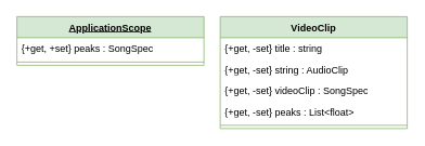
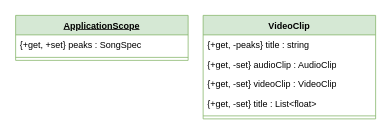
  <mxCell id="0" />
  <mxCell id="1" parent="0" />
  <mxCell id="2" value="VideoClip" style="swimlane;fontStyle=1;align=center;verticalAlign=top;childLayout=stackLayout;horizontal=1;startSize=26;horizontalStack=0;resizeParent=1;resizeParentMax=0;resizeLast=0;collapsible=1;marginBottom=0;whiteSpace=wrap;html=1;fillColor=#d5e8d4;strokeColor=#82b366;" vertex="1" parent="1"><mxGeometry x="270" y="20" width="230" height="138" as="geometry" /></mxCell>
- <mxCell id="3" value="{+get, -set} title : string" style="text;strokeColor=none;fillColor=none;align=left;verticalAlign=top;spacingLeft=4;spacingRight=4;overflow=hidden;rotatable=0;points=[[0,0.5],[1,0.5]];portConstraint=eastwest;whiteSpace=wrap;html=1;" vertex="1" parent="2"><mxGeometry y="26" width="230" height="26" as="geometry" /></mxCell>
- <mxCell id="4" value="{+get, -set} string : AudioClip" style="text;strokeColor=none;fillColor=none;align=left;verticalAlign=top;spacingLeft=4;spacingRight=4;overflow=hidden;rotatable=0;points=[[0,0.5],[1,0.5]];portConstraint=eastwest;whiteSpace=wrap;html=1;" vertex="1" parent="2"><mxGeometry y="52" width="230" height="26" as="geometry" /></mxCell>
- <mxCell id="5" value="{+get, -set} videoClip : SongSpec" style="text;strokeColor=none;fillColor=none;align=left;verticalAlign=top;spacingLeft=4;spacingRight=4;overflow=hidden;rotatable=0;points=[[0,0.5],[1,0.5]];portConstraint=eastwest;whiteSpace=wrap;html=1;" vertex="1" parent="2"><mxGeometry y="78" width="230" height="26" as="geometry" /></mxCell>
- <mxCell id="6" value="{+get, -set} peaks : List&amp;lt;float&amp;gt;" style="text;strokeColor=none;fillColor=none;align=left;verticalAlign=top;spacingLeft=4;spacingRight=4;overflow=hidden;rotatable=0;points=[[0,0.5],[1,0.5]];portConstraint=eastwest;whiteSpace=wrap;html=1;" vertex="1" parent="2"><mxGeometry y="104" width="230" height="26" as="geometry" /></mxCell>
+ <mxCell id="3" value="{+get, -peaks} title : string" style="text;strokeColor=none;fillColor=none;align=left;verticalAlign=top;spacingLeft=4;spacingRight=4;overflow=hidden;rotatable=0;points=[[0,0.5],[1,0.5]];portConstraint=eastwest;whiteSpace=wrap;html=1;" vertex="1" parent="2"><mxGeometry y="26" width="230" height="26" as="geometry" /></mxCell>
+ <mxCell id="4" value="{+get, -set} audioClip : AudioClip" style="text;strokeColor=none;fillColor=none;align=left;verticalAlign=top;spacingLeft=4;spacingRight=4;overflow=hidden;rotatable=0;points=[[0,0.5],[1,0.5]];portConstraint=eastwest;whiteSpace=wrap;html=1;" vertex="1" parent="2"><mxGeometry y="52" width="230" height="26" as="geometry" /></mxCell>
+ <mxCell id="5" value="{+get, -set} videoClip : VideoClip" style="text;strokeColor=none;fillColor=none;align=left;verticalAlign=top;spacingLeft=4;spacingRight=4;overflow=hidden;rotatable=0;points=[[0,0.5],[1,0.5]];portConstraint=eastwest;whiteSpace=wrap;html=1;" vertex="1" parent="2"><mxGeometry y="78" width="230" height="26" as="geometry" /></mxCell>
+ <mxCell id="6" value="{+get, -set} title : List&amp;lt;float&amp;gt;" style="text;strokeColor=none;fillColor=none;align=left;verticalAlign=top;spacingLeft=4;spacingRight=4;overflow=hidden;rotatable=0;points=[[0,0.5],[1,0.5]];portConstraint=eastwest;whiteSpace=wrap;html=1;" vertex="1" parent="2"><mxGeometry y="104" width="230" height="26" as="geometry" /></mxCell>
  <mxCell id="7" value="" style="line;strokeWidth=1;fillColor=none;align=left;verticalAlign=middle;spacingTop=-1;spacingLeft=3;spacingRight=3;rotatable=0;labelPosition=right;points=[];portConstraint=eastwest;strokeColor=inherit;" vertex="1" parent="2"><mxGeometry y="130" width="230" height="8" as="geometry" /></mxCell>
  <mxCell id="8" value="&lt;u&gt;ApplicationScope&lt;/u&gt;" style="swimlane;fontStyle=1;align=center;verticalAlign=top;childLayout=stackLayout;horizontal=1;startSize=26;horizontalStack=0;resizeParent=1;resizeParentMax=0;resizeLast=0;collapsible=1;marginBottom=0;whiteSpace=wrap;html=1;fillColor=#d5e8d4;strokeColor=#82b366;" vertex="1" parent="1"><mxGeometry x="20" y="20" width="230" height="60" as="geometry" /></mxCell>
  <mxCell id="9" value="{+get, +set} peaks : SongSpec" style="text;strokeColor=none;fillColor=none;align=left;verticalAlign=top;spacingLeft=4;spacingRight=4;overflow=hidden;rotatable=0;points=[[0,0.5],[1,0.5]];portConstraint=eastwest;whiteSpace=wrap;html=1;" vertex="1" parent="8"><mxGeometry y="26" width="230" height="26" as="geometry" /></mxCell>
  <mxCell id="10" value="" style="line;strokeWidth=1;fillColor=none;align=left;verticalAlign=middle;spacingTop=-1;spacingLeft=3;spacingRight=3;rotatable=0;labelPosition=right;points=[];portConstraint=eastwest;strokeColor=inherit;" vertex="1" parent="8"><mxGeometry y="52" width="230" height="8" as="geometry" /></mxCell>
